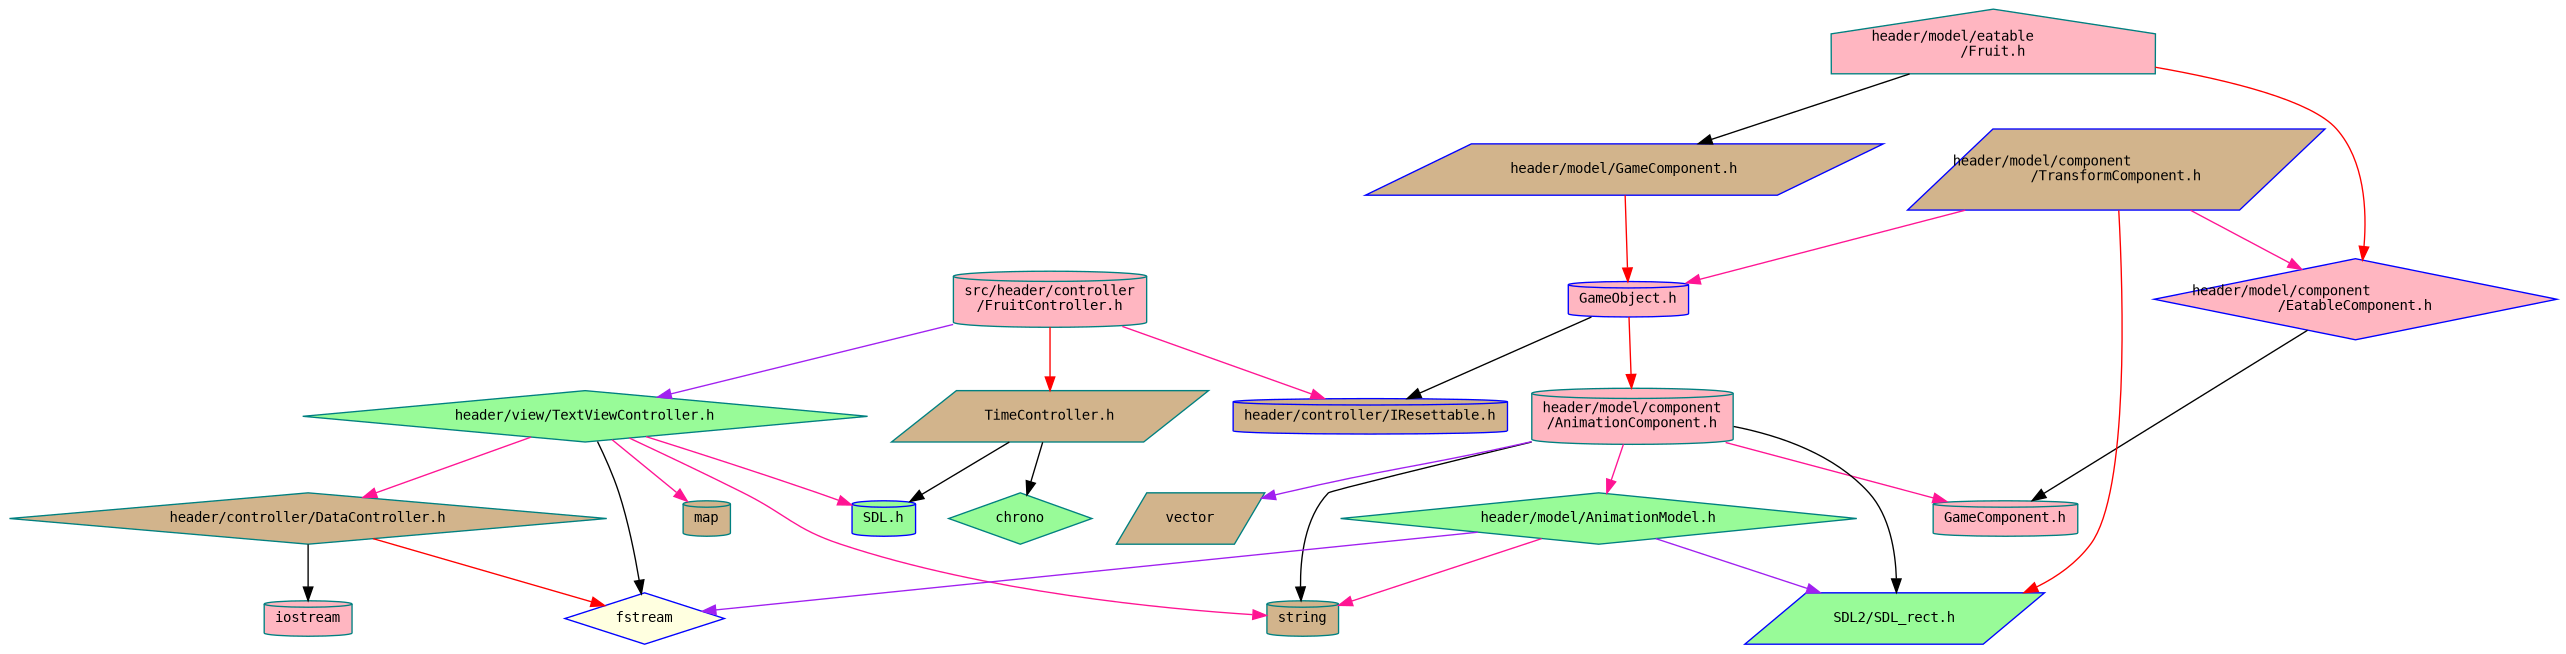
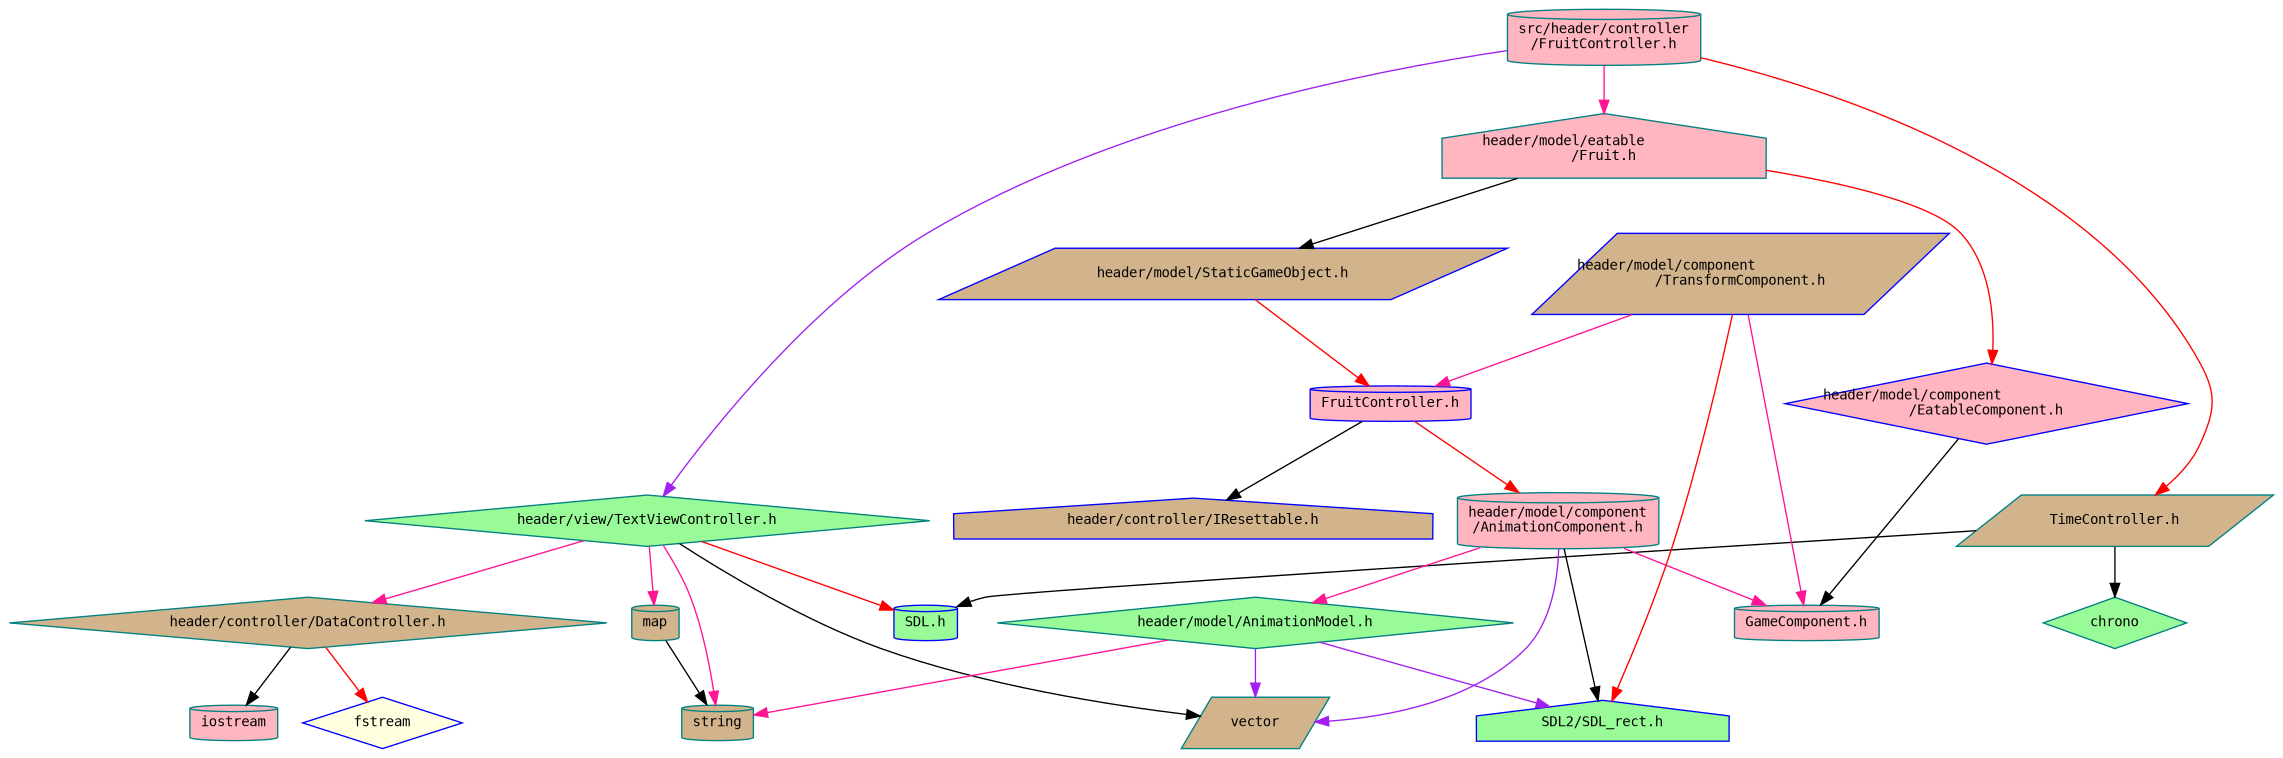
  digraph {
    fontname="DejaVu Sans Mono"
    node [color=teal fillcolor=tan fontname="DejaVu Sans Mono" fontsize=10 shape=cylinder style=filled]
    edge [color=deeppink fontname="DejaVu Sans Mono" fontsize=10 labelfontname=Helvetica labelfontsize=10 style=solid]
    n1 [fillcolor=lightpink fontcolor=black height=0.2 label="src/header/controller\l/FruitController.h" width=0.4]
    n2 [fillcolor=lightpink height=0.2 label="header/model/eatable\l/Fruit.h" shape=house width=0.4]
    n3 [height=0.2 label="TimeController.h" shape=parallelogram width=0.4]
    n4 [fillcolor=palegreen height=0.2 label="header/view/TextViewController.h" shape=diamond width=0.4]
-   n5 [color=blue height=0.2 label="header/model/GameComponent.h" shape=parallelogram width=0.4]
+   n5 [color=blue height=0.2 label="header/model/StaticGameObject.h" shape=parallelogram width=0.4]
    n6 [color=blue fillcolor=lightpink height=0.2 label="header/model/component\l/EatableComponent.h" shape=diamond width=0.4]
    n7 [fillcolor=palegreen height=0.2 label=chrono shape=diamond width=0.4]
    n8 [color=blue fillcolor=palegreen height=0.2 label="SDL.h" width=0.4]
    n9 [height=0.2 label=string width=0.4]
    n10 [height=0.2 label=vector shape=parallelogram width=0.4]
    n11 [height=0.2 label=map width=0.4]
    n12 [height=0.2 label="header/controller/DataController.h" shape=diamond width=0.4]
-   n13 [color=blue fillcolor=lightpink height=0.2 label="GameObject.h" width=0.4]
+   n13 [color=blue fillcolor=lightpink height=0.2 label="FruitController.h" width=0.4]
    n14 [fillcolor=lightpink height=0.2 label="GameComponent.h" width=0.4]
    n15 [fillcolor=lightpink height=0.2 label="header/model/component\l/AnimationComponent.h" width=0.4]
-   n16 [color=blue height=0.2 label="header/controller/IResettable.h" width=0.4]
+   n16 [color=blue height=0.2 label="header/controller/IResettable.h" shape=house width=0.4]
    n17 [color=blue height=0.2 label="header/model/component\l/TransformComponent.h" shape=parallelogram width=0.4]
-   n18 [color=blue fillcolor=palegreen height=0.2 label="SDL2/SDL_rect.h" shape=parallelogram width=0.4]
+   n18 [color=blue fillcolor=palegreen height=0.2 label="SDL2/SDL_rect.h" shape=house width=0.4]
    n19 [fillcolor=palegreen height=0.2 label="header/model/AnimationModel.h" shape=diamond width=0.4]
    n20 [fillcolor=lightpink height=0.2 label=iostream width=0.4]
    n21 [color=blue fillcolor=lightyellow height=0.2 label=fstream shape=diamond width=0.4]
-   n1 -> n16
+   n1 -> n2
    n1 -> n3 [color=red]
    n1 -> n4 [color=purple]
    n2 -> n5 [color=black]
    n2 -> n6 [color=red]
    n3 -> n7 [color=black]
    n3 -> n8 [color=black]
-   n4 -> n8
+   n4 -> n8 [color=red]
    n4 -> n9
-   n4 -> n21 [color=black]
+   n4 -> n10 [color=black]
    n4 -> n11
    n4 -> n12
    n5 -> n13 [color=red]
    n6 -> n14 [color=black]
    n12 -> n20 [color=black]
    n12 -> n21 [color=red]
    n13 -> n15 [color=red]
    n13 -> n16 [color=black]
-   n15 -> n9 [color=black]
+   n11 -> n9 [color=black]
    n15 -> n10 [color=purple]
    n15 -> n14
    n15 -> n18 [color=black]
    n15 -> n19
    n17 -> n13
-   n17 -> n6
+   n17 -> n14
    n17 -> n18 [color=red]
    n19 -> n9
-   n19 -> n21 [color=purple]
+   n19 -> n10 [color=purple]
    n19 -> n18 [color=purple]
  }
